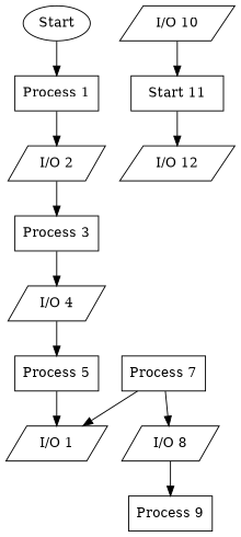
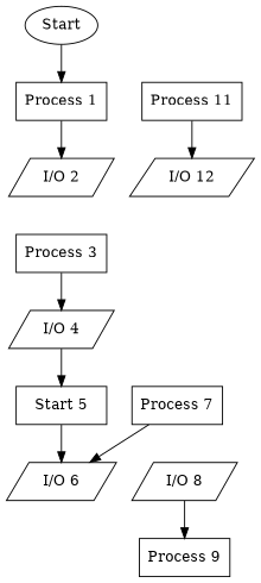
  digraph {
    rankdir=TB
    node [shape=box]
    n1 [label=Start shape=oval]
    n2 [label="Process 1"]
    n3 [label="I/O 2" shape=parallelogram]
    n4 [label="Process 3"]
    n5 [label="I/O 4" shape=parallelogram]
-   n6 [label="Process 5"]
-   n7 [label="I/O 1" shape=parallelogram]
+   n6 [label="Start 5"]
+   n7 [label="I/O 6" shape=parallelogram]
    n8 [label="Process 7"]
    n9 [label="I/O 8" shape=parallelogram]
    n10 [label="Process 9"]
-   n11 [label="I/O 10" shape=parallelogram]
-   n12 [label="Start 11"]
+   n12 [label="Process 11"]
    n13 [label="I/O 12" shape=parallelogram]
    n1 -> n2
    n2 -> n3
-   n3 -> n4
    n4 -> n5
    n5 -> n6
    n6 -> n7
    n8 -> n7
-   n8 -> n9
    n9 -> n10
-   n11 -> n12
    n12 -> n13
  }
